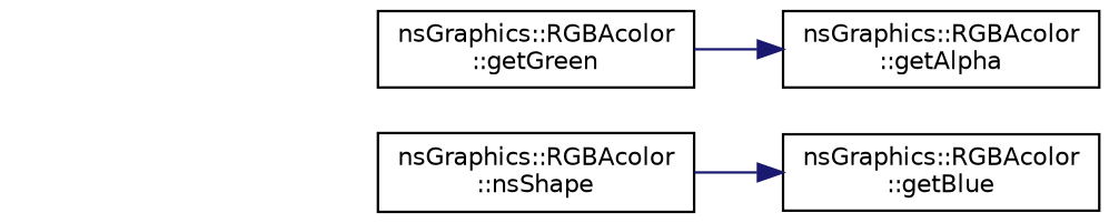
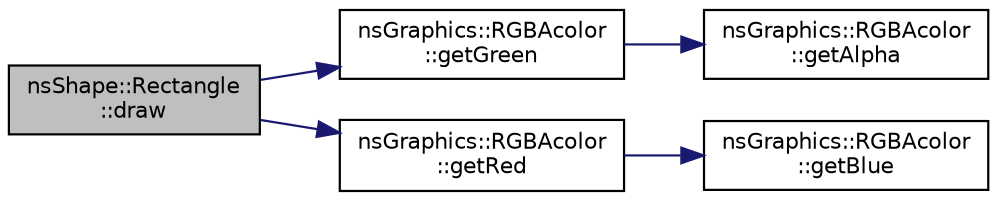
  digraph {
    fontname="DejaVu Sans"
    rankdir=LR
    node [color=black fillcolor=white fontname="DejaVu Sans" fontsize=10 shape=record style=filled]
    edge [color=midnightblue fontname="DejaVu Sans" fontsize=10 labelfontname=Helvetica labelfontsize=10 style=solid]
+   n1 [fillcolor=grey75 fontcolor=black height=0.2 label="nsShape::Rectangle\l::draw" width=0.4]
    n2 [height=0.2 label="nsGraphics::RGBAcolor\l::getGreen" width=0.4]
-   n3 [height=0.2 label="nsGraphics::RGBAcolor\l::nsShape" width=0.4]
+   n3 [height=0.2 label="nsGraphics::RGBAcolor\l::getRed" width=0.4]
    n4 [height=0.2 label="nsGraphics::RGBAcolor\l::getAlpha" width=0.4]
    n5 [height=0.2 label="nsGraphics::RGBAcolor\l::getBlue" width=0.4]
+   n1 -> n2
+   n1 -> n3
    n2 -> n4
    n3 -> n5
  }
